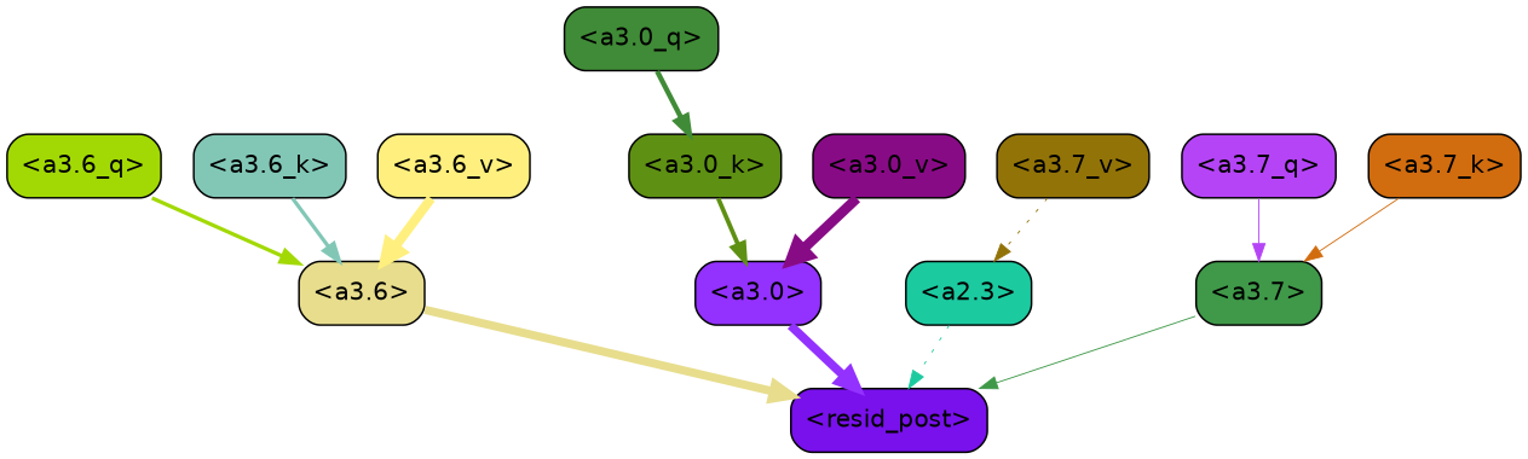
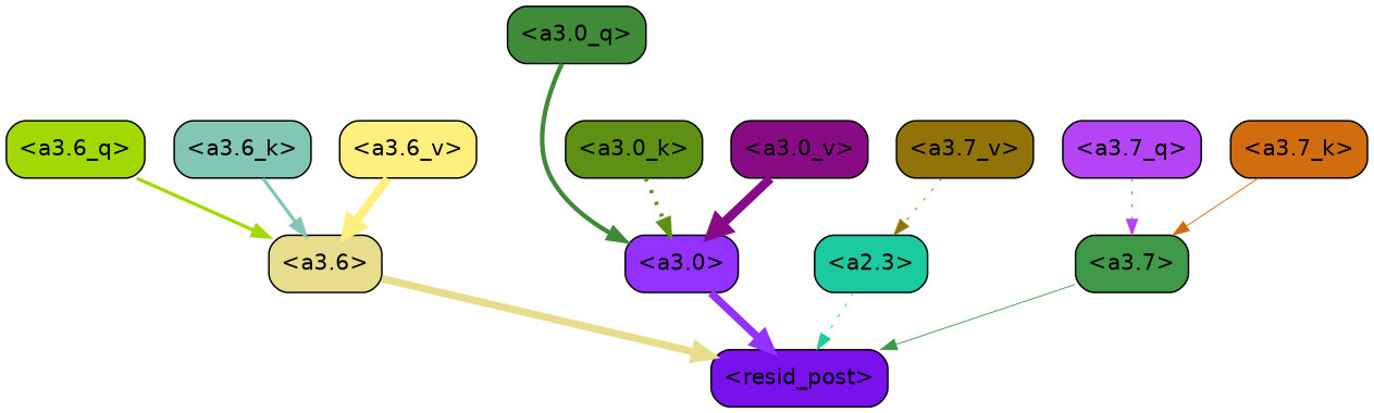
  strict digraph {
    splines=true
    node [color=black fontname=Helvetica shape=box style="filled, rounded"]
    edge [penwidth=0.6 style=bold]
    "<a3.7>" [fillcolor="#3f9949"]
    "<resid_post>" [fillcolor="#7811eb"]
    "<a3.6>" [fillcolor="#e7dd8d"]
    "<a3.0>" [fillcolor="#9331ff"]
    "<a2.3>" [fillcolor="#1ccaa0"]
    "<a3.7_q>" [fillcolor="#b544f6"]
    "<a3.6_q>" [fillcolor="#a2d905"]
    "<a3.0_q>" [fillcolor="#408b37"]
    "<a3.7_k>" [fillcolor="#d16c0f"]
    "<a3.6_k>" [fillcolor="#82c7b6"]
    "<a3.0_k>" [fillcolor="#5e9013"]
    "<a3.7_v>" [fillcolor="#927308"]
    "<a3.6_v>" [fillcolor="#ffef7e"]
    "<a3.0_v>" [fillcolor="#880b86"]
    "<a3.7>" -> "<resid_post>" [color="#3f9949" style=solid]
    "<a3.6>" -> "<resid_post>" [color="#e7dd8d" penwidth=4.746312499046326 style=""]
    "<a3.0>" -> "<resid_post>" [color="#9331ff" penwidth=4.896343111991882]
    "<a2.3>" -> "<resid_post>" [color="#1ccaa0" style=dotted]
-   "<a3.7_q>" -> "<a3.7>" [color="#b544f6"]
+   "<a3.7_q>" -> "<a3.7>" [color="#b544f6" style=dotted]
    "<a3.6_q>" -> "<a3.6>" [color="#a2d905" penwidth=2.160832464694977]
-   "<a3.0_q>" -> "<a3.0_k>" [color="#408b37" penwidth=2.870753765106201]
+   "<a3.0_q>" -> "<a3.0>" [color="#408b37" penwidth=2.870753765106201]
    "<a3.7_k>" -> "<a3.7>" [color="#d16c0f"]
    "<a3.6_k>" -> "<a3.6>" [color="#82c7b6" penwidth=2.13908451795578]
-   "<a3.0_k>" -> "<a3.0>" [color="#5e9013" penwidth=2.520303964614868]
+   "<a3.0_k>" -> "<a3.0>" [color="#5e9013" penwidth=2.520303964614868 style=dotted]
    "<a3.7_v>" -> "<a2.3>" [color="#927308" style=dotted]
    "<a3.6_v>" -> "<a3.6>" [color="#ffef7e" penwidth=5.297133803367615 style=""]
    "<a3.0_v>" -> "<a3.0>" [color="#880b86" penwidth=5.680712580680847]
  }
